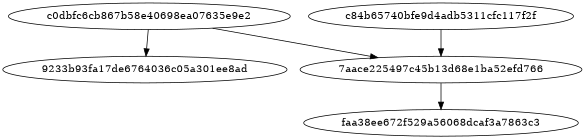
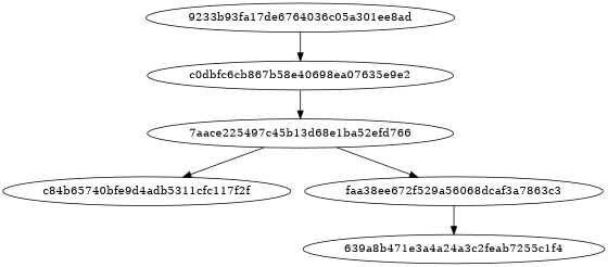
  digraph {
    n1 [label="9233b93fa17de6764036c05a301ee8ad"]
    n2 [label=c0dbfc6cb867b58e40698ea07635e9e2]
    n3 [label="7aace225497c45b13d68e1ba52efd766"]
    n4 [label=c84b65740bfe9d4adb5311cfc117f2f]
    n5 [label=faa38ee672f529a56068dcaf3a7863c3]
-   n2 -> n1
+   n6 [label="639a8b471e3a4a24a3c2feab7255c1f4"]
+   n1 -> n2
    n2 -> n3
    n3 -> n5
-   n4 -> n3
+   n3 -> n4
+   n5 -> n6
  }
